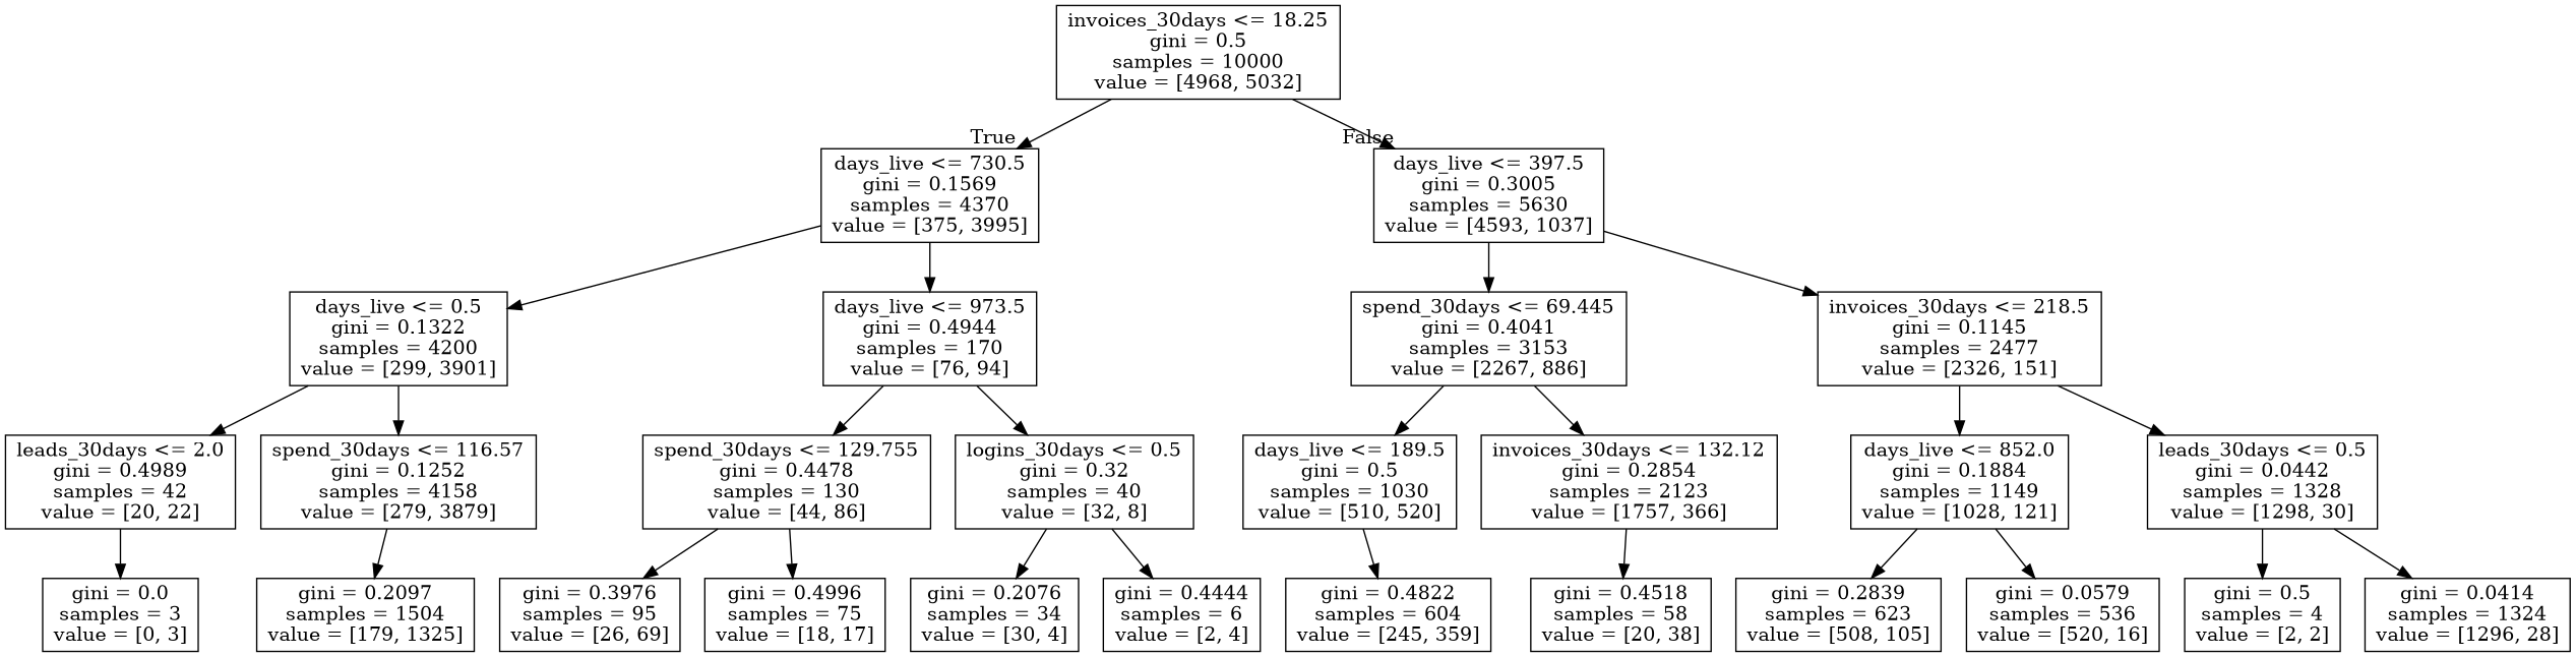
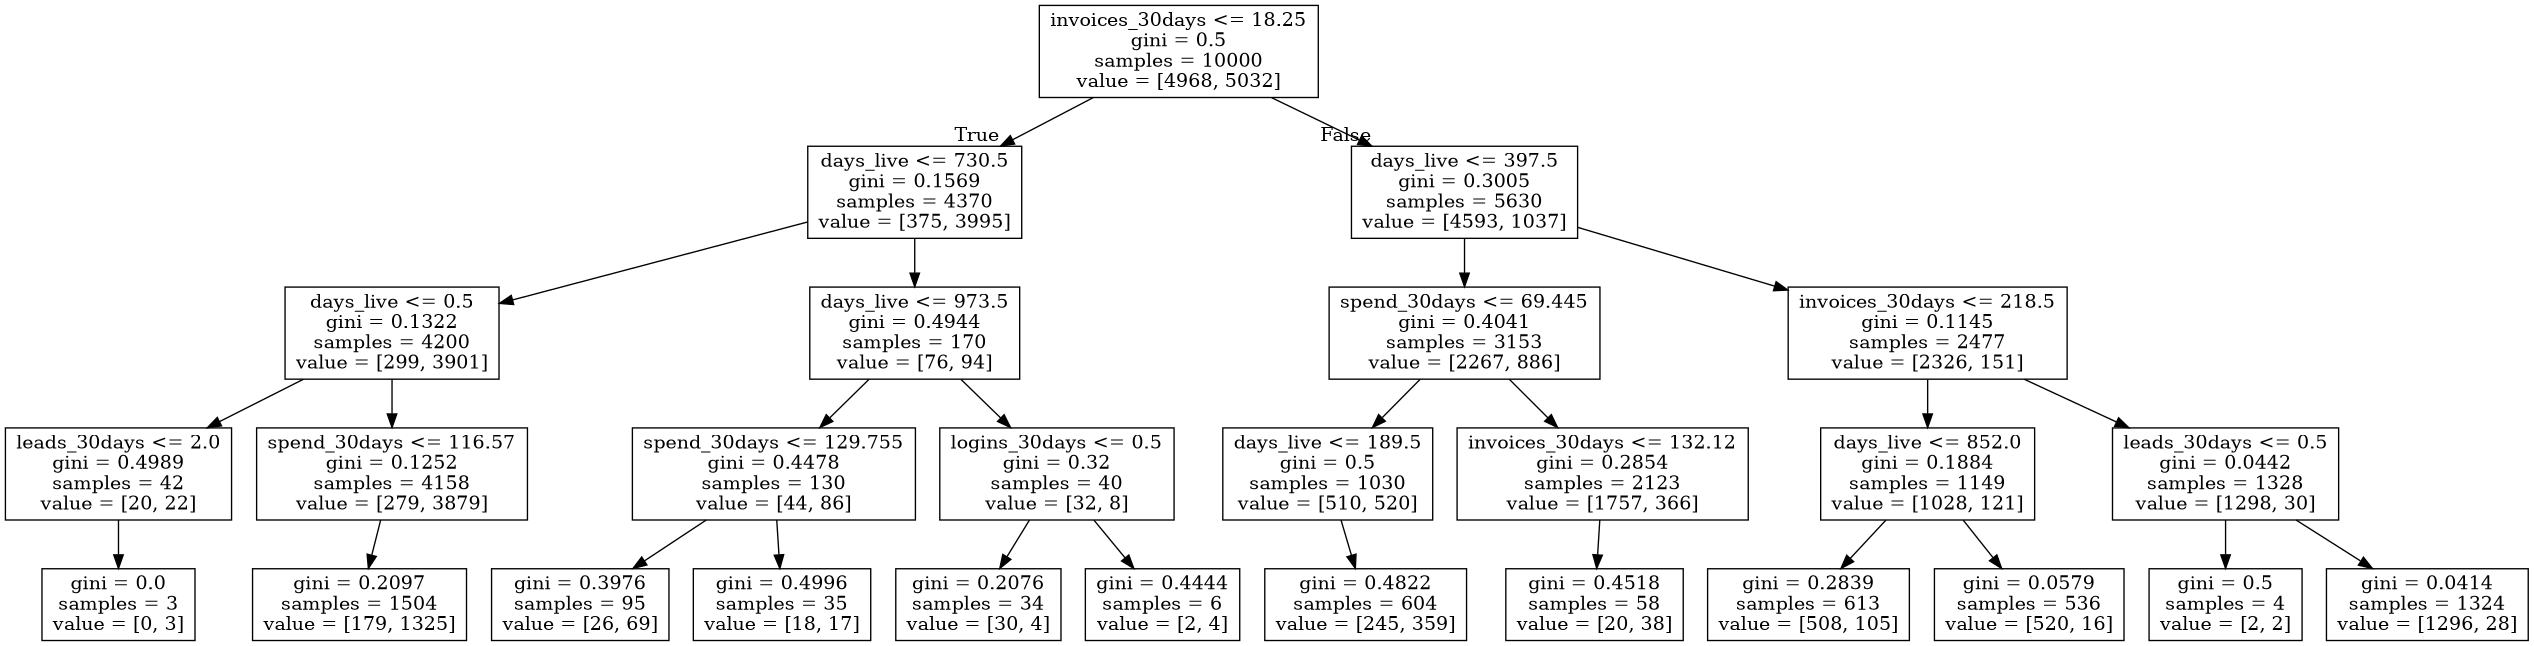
  digraph {
    node [shape=box]
    n1 [label="invoices_30days <= 18.25\ngini = 0.5\nsamples = 10000\nvalue = [4968, 5032]"]
    n2 [label="days_live <= 730.5\ngini = 0.1569\nsamples = 4370\nvalue = [375, 3995]"]
    n3 [label="days_live <= 397.5\ngini = 0.3005\nsamples = 5630\nvalue = [4593, 1037]"]
    n4 [label="days_live <= 0.5\ngini = 0.1322\nsamples = 4200\nvalue = [299, 3901]"]
    n5 [label="days_live <= 973.5\ngini = 0.4944\nsamples = 170\nvalue = [76, 94]"]
    n6 [label="spend_30days <= 69.445\ngini = 0.4041\nsamples = 3153\nvalue = [2267, 886]"]
    n7 [label="invoices_30days <= 218.5\ngini = 0.1145\nsamples = 2477\nvalue = [2326, 151]"]
    n8 [label="leads_30days <= 2.0\ngini = 0.4989\nsamples = 42\nvalue = [20, 22]"]
    n9 [label="spend_30days <= 116.57\ngini = 0.1252\nsamples = 4158\nvalue = [279, 3879]"]
    n10 [label="spend_30days <= 129.755\ngini = 0.4478\nsamples = 130\nvalue = [44, 86]"]
    n11 [label="logins_30days <= 0.5\ngini = 0.32\nsamples = 40\nvalue = [32, 8]"]
    n12 [label="gini = 0.0\nsamples = 3\nvalue = [0, 3]"]
    n13 [label="gini = 0.2097\nsamples = 1504\nvalue = [179, 1325]"]
    n14 [label="gini = 0.3976\nsamples = 95\nvalue = [26, 69]"]
-   n15 [label="gini = 0.4996\nsamples = 75\nvalue = [18, 17]"]
+   n15 [label="gini = 0.4996\nsamples = 35\nvalue = [18, 17]"]
    n16 [label="gini = 0.2076\nsamples = 34\nvalue = [30, 4]"]
    n17 [label="gini = 0.4444\nsamples = 6\nvalue = [2, 4]"]
    n18 [label="days_live <= 189.5\ngini = 0.5\nsamples = 1030\nvalue = [510, 520]"]
    n19 [label="invoices_30days <= 132.12\ngini = 0.2854\nsamples = 2123\nvalue = [1757, 366]"]
    n20 [label="days_live <= 852.0\ngini = 0.1884\nsamples = 1149\nvalue = [1028, 121]"]
    n21 [label="leads_30days <= 0.5\ngini = 0.0442\nsamples = 1328\nvalue = [1298, 30]"]
    n22 [label="gini = 0.4822\nsamples = 604\nvalue = [245, 359]"]
    n23 [label="gini = 0.4518\nsamples = 58\nvalue = [20, 38]"]
-   n24 [label="gini = 0.2839\nsamples = 623\nvalue = [508, 105]"]
+   n24 [label="gini = 0.2839\nsamples = 613\nvalue = [508, 105]"]
    n25 [label="gini = 0.0579\nsamples = 536\nvalue = [520, 16]"]
    n26 [label="gini = 0.5\nsamples = 4\nvalue = [2, 2]"]
    n27 [label="gini = 0.0414\nsamples = 1324\nvalue = [1296, 28]"]
    n1 -> n2 [headlabel=True labelangle=45 labeldistance=2.5]
    n1 -> n3 [headlabel=False labelangle=-45 labeldistance=2.5]
    n2 -> n4
    n2 -> n5
    n3 -> n6
    n3 -> n7
    n4 -> n8
    n4 -> n9
    n5 -> n10
    n5 -> n11
    n6 -> n18
    n6 -> n19
    n7 -> n20
    n7 -> n21
    n8 -> n12
    n9 -> n13
    n10 -> n14
    n10 -> n15
    n11 -> n16
    n11 -> n17
    n18 -> n22
    n19 -> n23
    n20 -> n24
    n20 -> n25
    n21 -> n26
    n21 -> n27
  }
